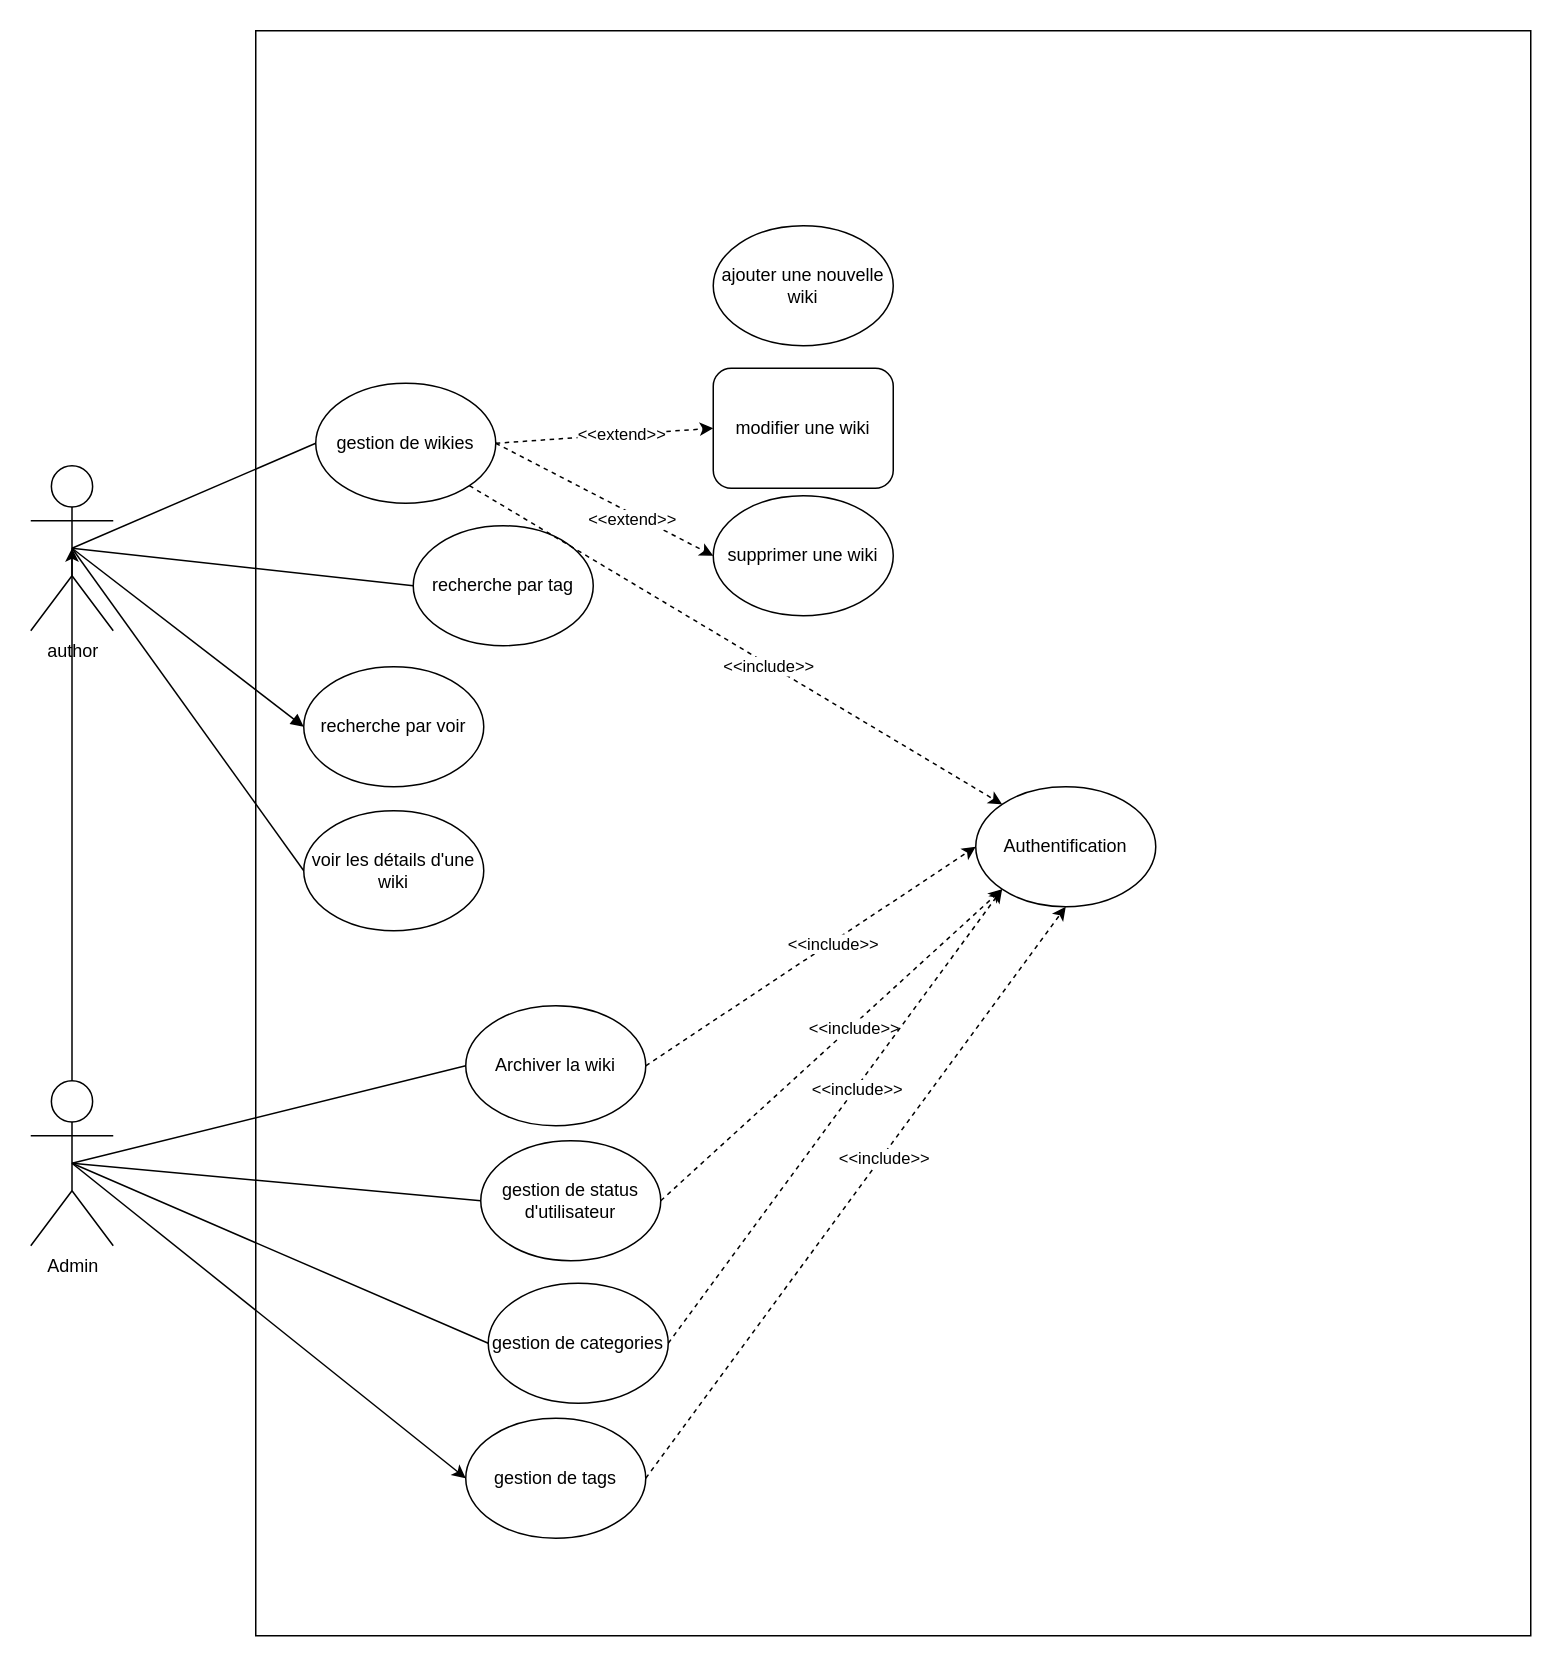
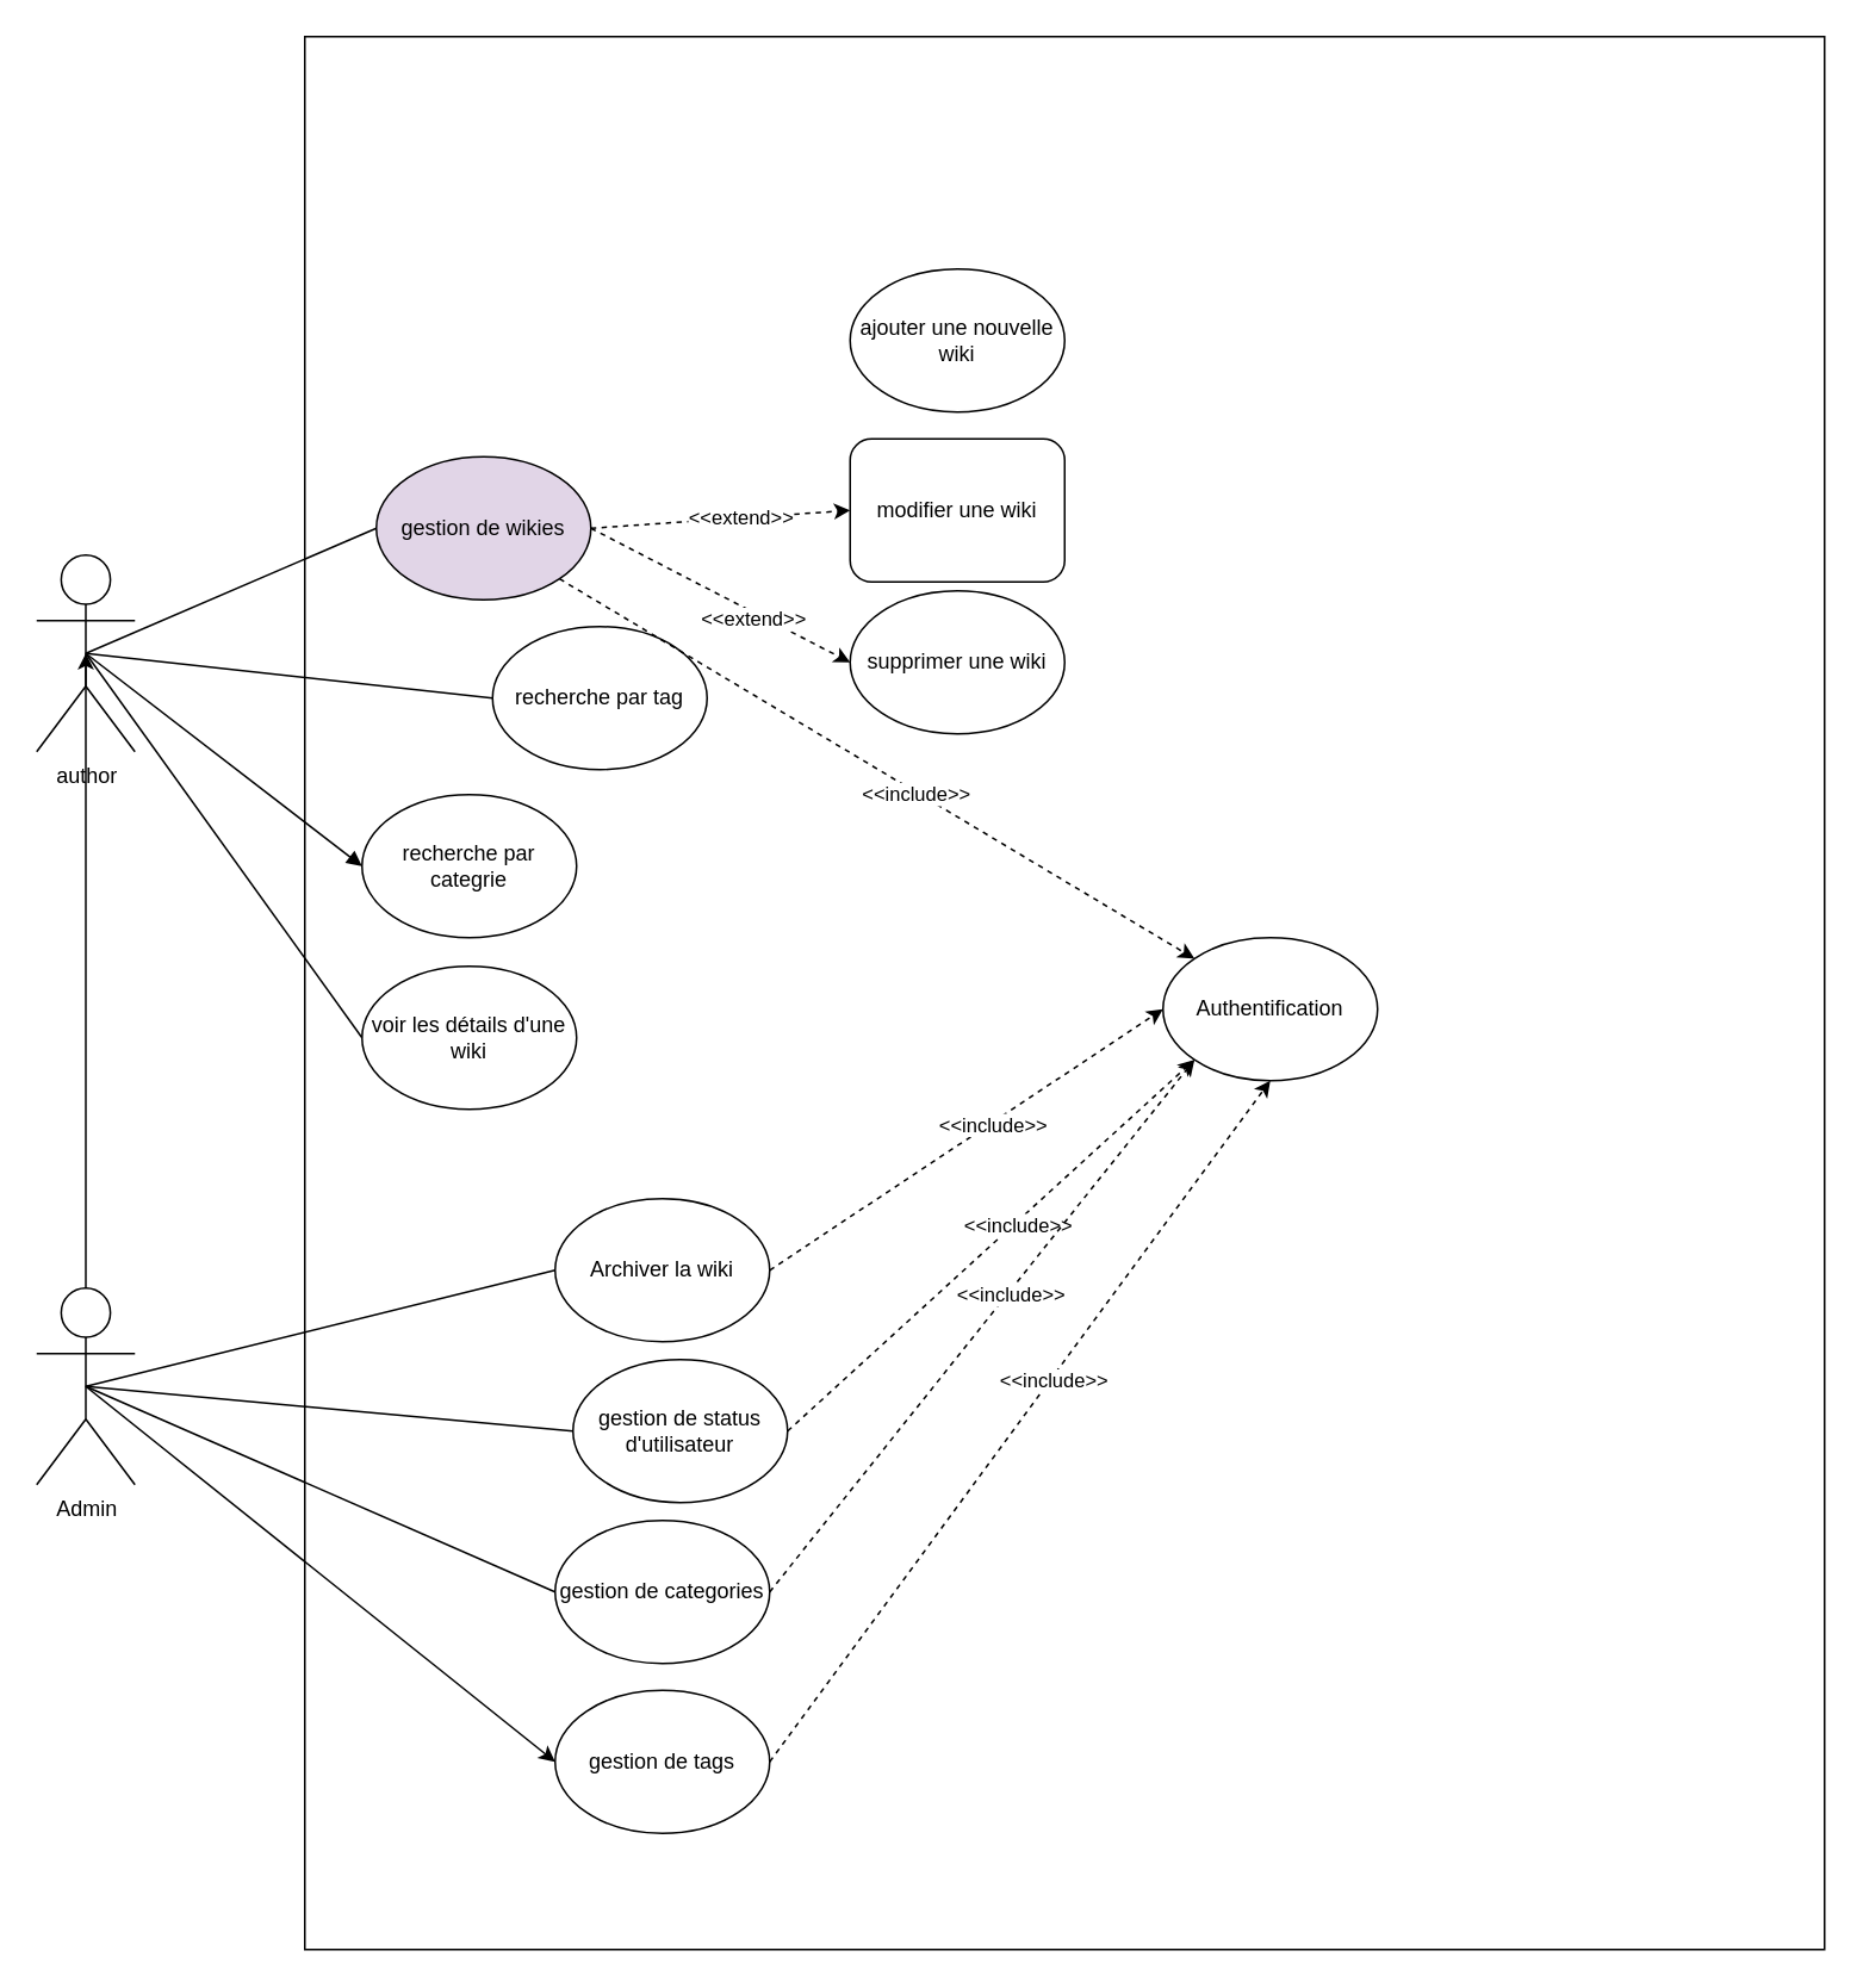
  <mxCell id="0" />
  <mxCell id="1" parent="0" />
  <mxCell id="2" value="" style="rounded=0;whiteSpace=wrap;html=1;" parent="1" vertex="1"><mxGeometry x="170" y="20" width="850" height="1070" as="geometry" /></mxCell>
  <mxCell id="3" value="author" style="shape=umlActor;verticalLabelPosition=bottom;verticalAlign=top;html=1;outlineConnect=0;" parent="1" vertex="1"><mxGeometry x="20" y="310" width="55" height="110" as="geometry" /></mxCell>
- <mxCell id="4" value="gestion de wikies" style="ellipse;whiteSpace=wrap;html=1;" parent="1" vertex="1"><mxGeometry x="210" y="255" width="120" height="80" as="geometry" /></mxCell>
+ <mxCell id="4" value="gestion de wikies" style="ellipse;whiteSpace=wrap;html=1;fillColor=#e1d5e7;" parent="1" vertex="1"><mxGeometry x="210" y="255" width="120" height="80" as="geometry" /></mxCell>
  <mxCell id="5" value="" style="endArrow=none;html=1;rounded=0;exitX=0.5;exitY=0.5;exitDx=0;exitDy=0;exitPerimeter=0;entryX=0;entryY=0.5;entryDx=0;entryDy=0;" parent="1" source="3" target="4" edge="1"><mxGeometry width="50" height="50" relative="1" as="geometry"><mxPoint x="75" y="370" as="sourcePoint" /><mxPoint x="610" y="360" as="targetPoint" /></mxGeometry></mxCell>
  <mxCell id="6" value="recherche par tag" style="ellipse;whiteSpace=wrap;html=1;" parent="1" vertex="1"><mxGeometry x="275" y="350" width="120" height="80" as="geometry" /></mxCell>
  <mxCell id="7" value="" style="endArrow=none;html=1;rounded=0;exitX=0.5;exitY=0.5;exitDx=0;exitDy=0;exitPerimeter=0;entryX=0;entryY=0.5;entryDx=0;entryDy=0;" parent="1" source="3" target="6" edge="1"><mxGeometry width="50" height="50" relative="1" as="geometry"><mxPoint x="58" y="375" as="sourcePoint" /><mxPoint x="620" y="370" as="targetPoint" /></mxGeometry></mxCell>
- <mxCell id="8" value="recherche par voir" style="ellipse;whiteSpace=wrap;html=1;" parent="1" vertex="1"><mxGeometry x="202" y="444" width="120" height="80" as="geometry" /></mxCell>
+ <mxCell id="8" value="recherche par categrie" style="ellipse;whiteSpace=wrap;html=1;" parent="1" vertex="1"><mxGeometry x="202" y="444" width="120" height="80" as="geometry" /></mxCell>
  <mxCell id="9" value="" style="endArrow=block;html=1;rounded=0;exitX=0.5;exitY=0.5;exitDx=0;exitDy=0;exitPerimeter=0;entryX=0;entryY=0.5;entryDx=0;entryDy=0;" parent="1" source="3" target="8" edge="1"><mxGeometry width="50" height="50" relative="1" as="geometry"><mxPoint x="40" y="459" as="sourcePoint" /><mxPoint x="612" y="464" as="targetPoint" /></mxGeometry></mxCell>
  <mxCell id="10" value="voir les détails d'une wiki " style="ellipse;whiteSpace=wrap;html=1;" parent="1" vertex="1"><mxGeometry x="202" y="540" width="120" height="80" as="geometry" /></mxCell>
  <mxCell id="11" value="" style="endArrow=none;html=1;rounded=0;exitX=0.5;exitY=0.5;exitDx=0;exitDy=0;exitPerimeter=0;entryX=0;entryY=0.5;entryDx=0;entryDy=0;" parent="1" source="3" target="10" edge="1"><mxGeometry width="50" height="50" relative="1" as="geometry"><mxPoint x="58" y="375" as="sourcePoint" /><mxPoint x="212" y="494" as="targetPoint" /></mxGeometry></mxCell>
  <mxCell id="12" value="ajouter une nouvelle wiki " style="ellipse;whiteSpace=wrap;html=1;" parent="1" vertex="1"><mxGeometry x="475" y="150" width="120" height="80" as="geometry" /></mxCell>
  <mxCell id="13" value="modifier une wiki" style="whiteSpace=wrap;html=1;rounded=1;" parent="1" vertex="1"><mxGeometry x="475" y="245" width="120" height="80" as="geometry" /></mxCell>
  <mxCell id="14" value="supprimer une wiki" style="ellipse;whiteSpace=wrap;html=1;" parent="1" vertex="1"><mxGeometry x="475" y="330" width="120" height="80" as="geometry" /></mxCell>
  <mxCell id="15" value="" style="endArrow=classic;html=1;rounded=0;exitX=1;exitY=0.5;exitDx=0;exitDy=0;entryX=0;entryY=0.5;entryDx=0;entryDy=0;dashed=1;" parent="1" source="4" target="13" edge="1"><mxGeometry width="50" height="50" relative="1" as="geometry"><mxPoint x="340" y="305" as="sourcePoint" /><mxPoint x="485" y="200" as="targetPoint" /></mxGeometry></mxCell>
  <mxCell id="16" value="&amp;lt;&amp;lt;extend&amp;gt;&amp;gt;" style="edgeLabel;html=1;align=center;verticalAlign=middle;resizable=0;points=[];" parent="15" vertex="1" connectable="0"><mxGeometry x="0.157" y="1" relative="1" as="geometry"><mxPoint as="offset" /></mxGeometry></mxCell>
  <mxCell id="17" value="" style="endArrow=classic;html=1;rounded=0;exitX=1;exitY=0.5;exitDx=0;exitDy=0;entryX=0;entryY=0.5;entryDx=0;entryDy=0;dashed=1;" parent="1" source="4" target="14" edge="1"><mxGeometry width="50" height="50" relative="1" as="geometry"><mxPoint x="340" y="305" as="sourcePoint" /><mxPoint x="481" y="296" as="targetPoint" /></mxGeometry></mxCell>
  <mxCell id="18" value="&amp;lt;&amp;lt;extend&amp;gt;&amp;gt;" style="edgeLabel;html=1;align=center;verticalAlign=middle;resizable=0;points=[];" parent="17" vertex="1" connectable="0"><mxGeometry x="0.276" y="-3" relative="1" as="geometry"><mxPoint as="offset" /></mxGeometry></mxCell>
  <mxCell id="19" value="Admin" style="shape=umlActor;verticalLabelPosition=bottom;verticalAlign=top;html=1;outlineConnect=0;" parent="1" vertex="1"><mxGeometry x="20" y="720" width="55" height="110" as="geometry" /></mxCell>
  <mxCell id="20" value="Authentification" style="ellipse;whiteSpace=wrap;html=1;" parent="1" vertex="1"><mxGeometry x="650" y="524" width="120" height="80" as="geometry" /></mxCell>
  <mxCell id="21" value="" style="endArrow=classic;html=1;rounded=0;exitX=1;exitY=1;exitDx=0;exitDy=0;entryX=0;entryY=0;entryDx=0;entryDy=0;dashed=1;" parent="1" source="4" target="20" edge="1"><mxGeometry width="50" height="50" relative="1" as="geometry"><mxPoint x="605" y="295" as="sourcePoint" /><mxPoint x="720" y="295" as="targetPoint" /></mxGeometry></mxCell>
  <mxCell id="22" value="&amp;lt;&amp;lt;include&amp;gt;&amp;gt;" style="edgeLabel;html=1;align=center;verticalAlign=middle;resizable=0;points=[];" parent="21" vertex="1" connectable="0"><mxGeometry x="0.125" y="-1" relative="1" as="geometry"><mxPoint as="offset" /></mxGeometry></mxCell>
  <mxCell id="23" value="Archiver la wiki" style="ellipse;whiteSpace=wrap;html=1;" parent="1" vertex="1"><mxGeometry x="310" y="670" width="120" height="80" as="geometry" /></mxCell>
  <mxCell id="24" value="" style="endArrow=none;html=1;rounded=0;exitX=0.5;exitY=0.5;exitDx=0;exitDy=0;exitPerimeter=0;entryX=0;entryY=0.5;entryDx=0;entryDy=0;" parent="1" source="19" target="23" edge="1"><mxGeometry width="50" height="50" relative="1" as="geometry"><mxPoint x="150" y="790" as="sourcePoint" /><mxPoint x="712" y="785" as="targetPoint" /></mxGeometry></mxCell>
  <mxCell id="25" value="gestion de status d'utilisateur" style="ellipse;whiteSpace=wrap;html=1;" parent="1" vertex="1"><mxGeometry x="320" y="760" width="120" height="80" as="geometry" /></mxCell>
  <mxCell id="26" value="" style="endArrow=none;html=1;rounded=0;exitX=0.5;exitY=0.5;exitDx=0;exitDy=0;exitPerimeter=0;entryX=0;entryY=0.5;entryDx=0;entryDy=0;" parent="1" source="19" target="25" edge="1"><mxGeometry width="50" height="50" relative="1" as="geometry"><mxPoint x="70" y="897" as="sourcePoint" /><mxPoint x="734" y="907" as="targetPoint" /></mxGeometry></mxCell>
- <mxCell id="27" value="gestion de categories" style="ellipse;whiteSpace=wrap;html=1;" parent="1" vertex="1"><mxGeometry x="325" y="855" width="120" height="80" as="geometry" /></mxCell>
+ <mxCell id="27" value="gestion de categories" style="ellipse;whiteSpace=wrap;html=1;" parent="1" vertex="1"><mxGeometry x="310" y="850" width="120" height="80" as="geometry" /></mxCell>
  <mxCell id="28" value="" style="endArrow=none;html=1;rounded=0;exitX=0.5;exitY=0.5;exitDx=0;exitDy=0;exitPerimeter=0;entryX=0;entryY=0.5;entryDx=0;entryDy=0;" parent="1" source="19" target="27" edge="1"><mxGeometry width="50" height="50" relative="1" as="geometry"><mxPoint x="70" y="890" as="sourcePoint" /><mxPoint x="756" y="1022" as="targetPoint" /></mxGeometry></mxCell>
  <mxCell id="29" value="gestion de tags" style="ellipse;whiteSpace=wrap;html=1;" parent="1" vertex="1"><mxGeometry x="310" y="945" width="120" height="80" as="geometry" /></mxCell>
  <mxCell id="30" value="" style="endArrow=classic;html=1;rounded=0;exitX=0.5;exitY=0.5;exitDx=0;exitDy=0;exitPerimeter=0;entryX=0;entryY=0.5;entryDx=0;entryDy=0;" parent="1" source="19" target="29" edge="1"><mxGeometry width="50" height="50" relative="1" as="geometry"><mxPoint x="48" y="870" as="sourcePoint" /><mxPoint x="756" y="1117" as="targetPoint" /></mxGeometry></mxCell>
  <mxCell id="31" value="" style="endArrow=classic;html=1;rounded=0;exitX=1;exitY=0.5;exitDx=0;exitDy=0;entryX=0;entryY=0.5;entryDx=0;entryDy=0;dashed=1;" parent="1" source="23" target="20" edge="1"><mxGeometry width="50" height="50" relative="1" as="geometry"><mxPoint x="322" y="333" as="sourcePoint" /><mxPoint x="568" y="562" as="targetPoint" /></mxGeometry></mxCell>
  <mxCell id="32" value="&amp;lt;&amp;lt;include&amp;gt;&amp;gt;" style="edgeLabel;html=1;align=center;verticalAlign=middle;resizable=0;points=[];" parent="31" vertex="1" connectable="0"><mxGeometry x="0.125" y="-1" relative="1" as="geometry"><mxPoint as="offset" /></mxGeometry></mxCell>
  <mxCell id="33" value="" style="endArrow=classic;html=1;rounded=0;exitX=1;exitY=0.5;exitDx=0;exitDy=0;entryX=0;entryY=1;entryDx=0;entryDy=0;dashed=1;" parent="1" source="25" target="20" edge="1"><mxGeometry width="50" height="50" relative="1" as="geometry"><mxPoint x="332" y="430" as="sourcePoint" /><mxPoint x="578" y="659" as="targetPoint" /></mxGeometry></mxCell>
  <mxCell id="34" value="&amp;lt;&amp;lt;include&amp;gt;&amp;gt;" style="edgeLabel;html=1;align=center;verticalAlign=middle;resizable=0;points=[];" parent="33" vertex="1" connectable="0"><mxGeometry x="0.125" y="-1" relative="1" as="geometry"><mxPoint as="offset" /></mxGeometry></mxCell>
  <mxCell id="35" value="" style="endArrow=classic;html=1;rounded=0;exitX=1;exitY=0.5;exitDx=0;exitDy=0;entryX=0;entryY=1;entryDx=0;entryDy=0;dashed=1;" parent="1" source="27" target="20" edge="1"><mxGeometry width="50" height="50" relative="1" as="geometry"><mxPoint x="360" y="484" as="sourcePoint" /><mxPoint x="606" y="713" as="targetPoint" /></mxGeometry></mxCell>
  <mxCell id="36" value="&amp;lt;&amp;lt;include&amp;gt;&amp;gt;" style="edgeLabel;html=1;align=center;verticalAlign=middle;resizable=0;points=[];" parent="35" vertex="1" connectable="0"><mxGeometry x="0.125" y="-1" relative="1" as="geometry"><mxPoint as="offset" /></mxGeometry></mxCell>
  <mxCell id="37" value="" style="endArrow=classic;html=1;rounded=0;exitX=1;exitY=0.5;exitDx=0;exitDy=0;entryX=0.5;entryY=1;entryDx=0;entryDy=0;dashed=1;" parent="1" source="29" target="20" edge="1"><mxGeometry width="50" height="50" relative="1" as="geometry"><mxPoint x="480" y="670" as="sourcePoint" /><mxPoint x="726" y="899" as="targetPoint" /></mxGeometry></mxCell>
  <mxCell id="38" value="&amp;lt;&amp;lt;include&amp;gt;&amp;gt;" style="edgeLabel;html=1;align=center;verticalAlign=middle;resizable=0;points=[];" parent="37" vertex="1" connectable="0"><mxGeometry x="0.125" y="-1" relative="1" as="geometry"><mxPoint as="offset" /></mxGeometry></mxCell>
  <mxCell id="39" value="" style="endArrow=classic;html=1;rounded=0;exitX=0.5;exitY=0;exitDx=0;exitDy=0;exitPerimeter=0;entryX=0.5;entryY=0.5;entryDx=0;entryDy=0;entryPerimeter=0;" parent="1" source="19" target="3" edge="1"><mxGeometry width="50" height="50" relative="1" as="geometry"><mxPoint x="870" y="630" as="sourcePoint" /><mxPoint x="920" y="580" as="targetPoint" /></mxGeometry></mxCell>
